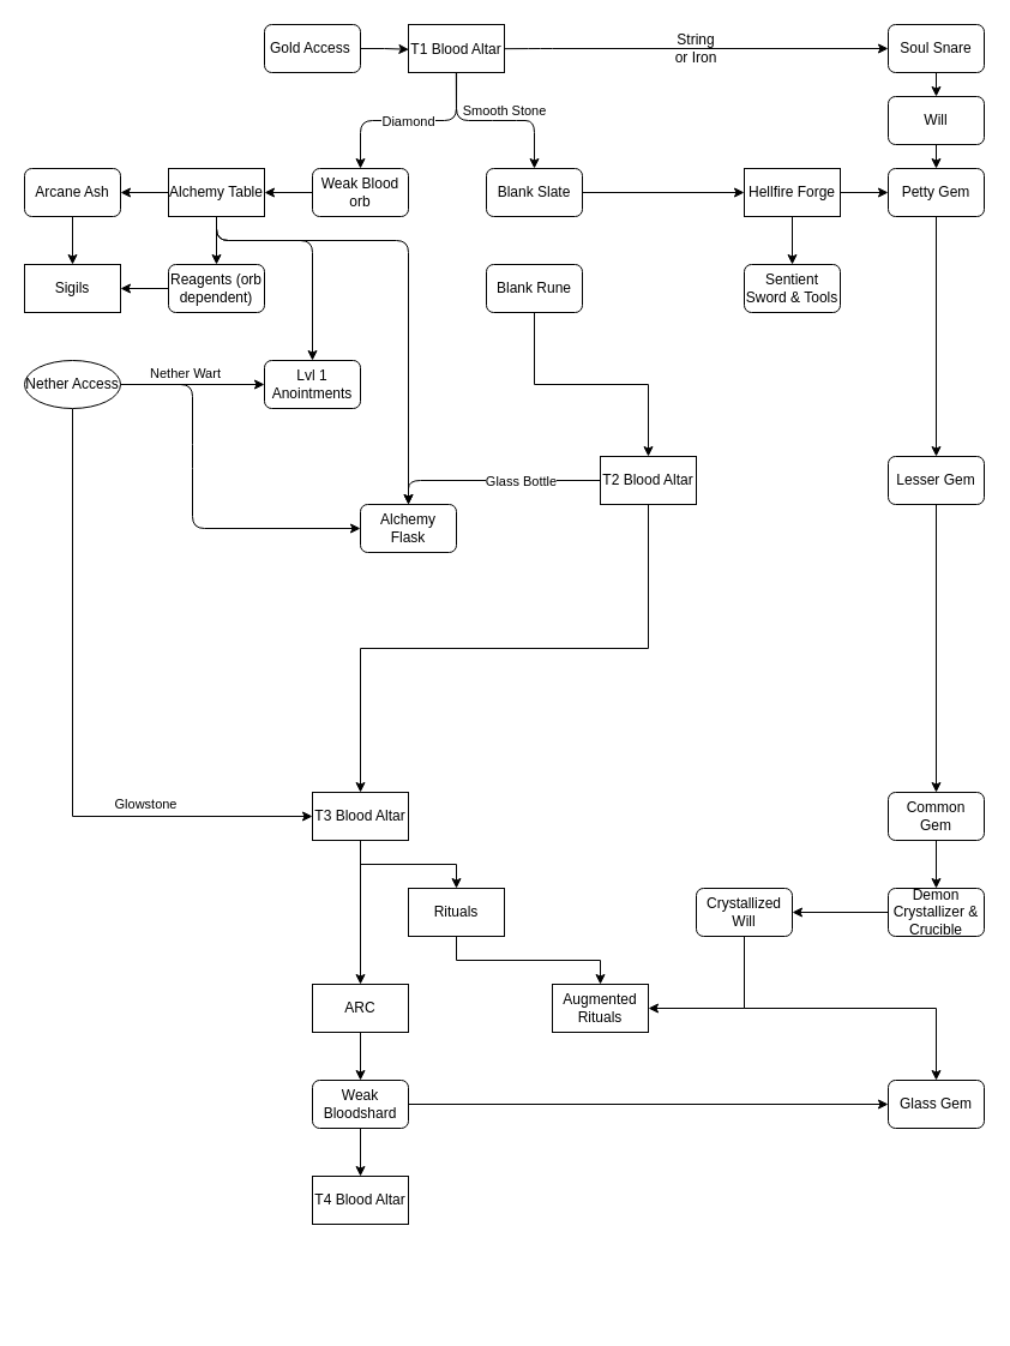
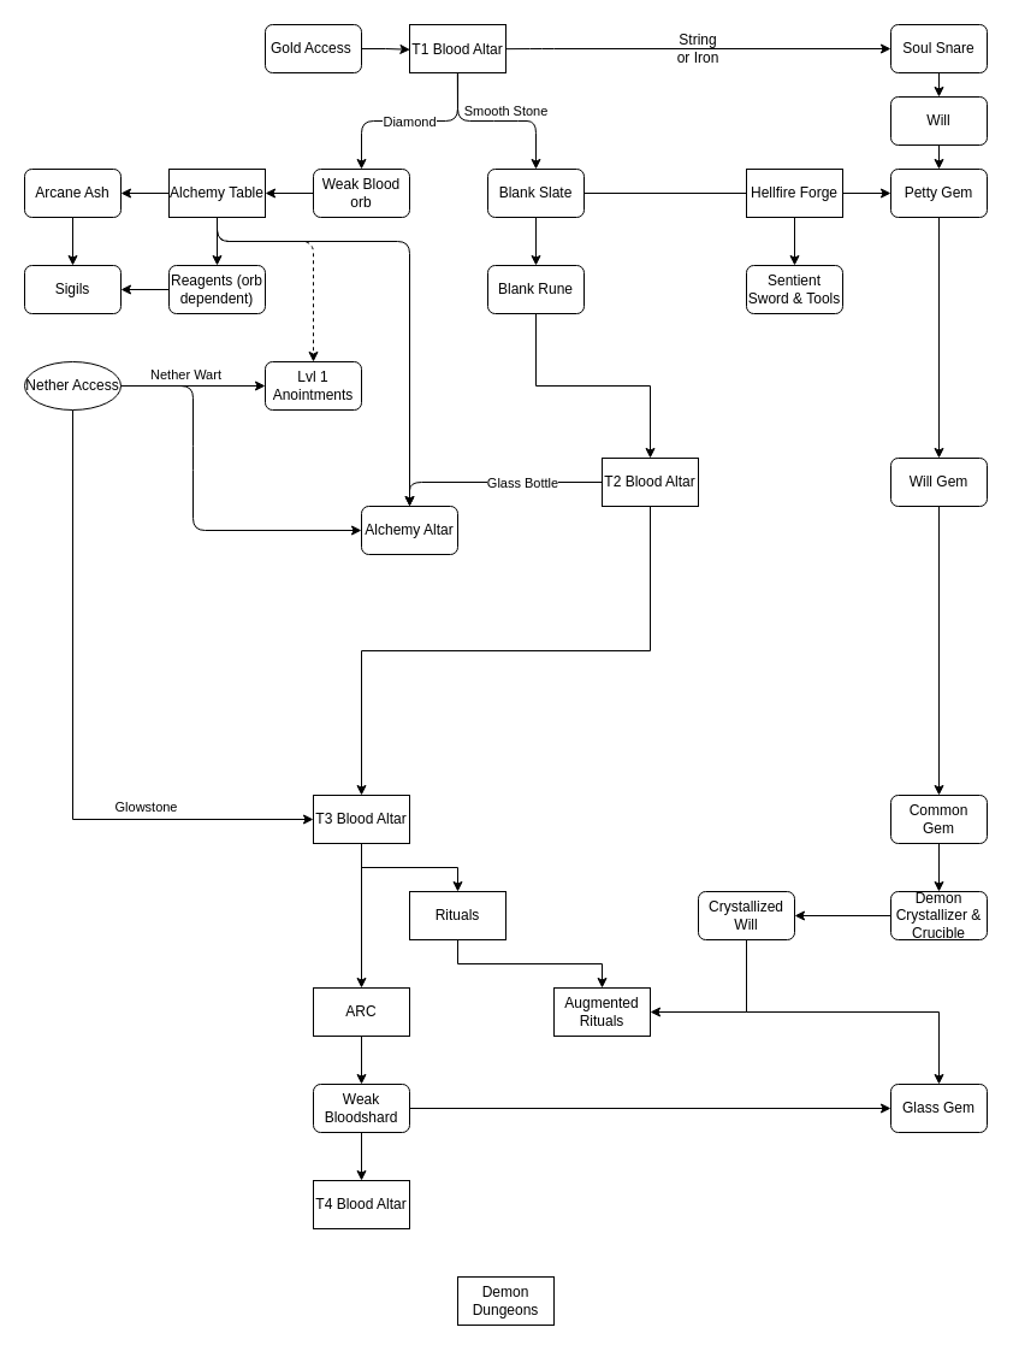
  <mxCell id="0" />
  <mxCell id="1" parent="0" />
  <mxCell id="2" value="T1 Blood Altar" style="shape=umlLifeline;perimeter=lifelinePerimeter;container=1;collapsible=0;recursiveResize=0;rounded=0;shadow=0;strokeWidth=1;size=40;" parent="1" vertex="1"><mxGeometry x="340" y="20" width="80" height="40" as="geometry" /></mxCell>
  <mxCell id="3" style="edgeStyle=orthogonalEdgeStyle;rounded=0;orthogonalLoop=1;jettySize=auto;html=1;entryX=0.005;entryY=0.518;entryDx=0;entryDy=0;entryPerimeter=0;" edge="1" parent="1" source="4" target="2"><mxGeometry relative="1" as="geometry"><mxPoint x="390" y="60" as="targetPoint" /></mxGeometry></mxCell>
  <mxCell id="4" value="Gold Access&amp;nbsp;" style="rounded=1;whiteSpace=wrap;html=1;glass=0;" vertex="1" parent="1"><mxGeometry x="220" y="20" width="80" height="40" as="geometry" /></mxCell>
  <mxCell id="5" style="edgeStyle=orthogonalEdgeStyle;rounded=0;orthogonalLoop=1;jettySize=auto;html=1;exitX=0.5;exitY=1;exitDx=0;exitDy=0;entryX=0.5;entryY=0;entryDx=0;entryDy=0;" edge="1" parent="1" source="6" target="34"><mxGeometry relative="1" as="geometry" /></mxCell>
  <mxCell id="6" value="Soul Snare" style="rounded=1;whiteSpace=wrap;html=1;" vertex="1" parent="1"><mxGeometry x="740" y="20" width="80" height="40" as="geometry" /></mxCell>
  <mxCell id="7" value="" style="endArrow=classic;html=1;entryX=0;entryY=0.5;entryDx=0;entryDy=0;exitX=1.001;exitY=0.504;exitDx=0;exitDy=0;exitPerimeter=0;" edge="1" parent="1" source="2" target="6"><mxGeometry width="50" height="50" relative="1" as="geometry"><mxPoint x="500" y="90" as="sourcePoint" /><mxPoint x="470" y="250" as="targetPoint" /><Array as="points"><mxPoint x="450" y="40" /></Array></mxGeometry></mxCell>
  <mxCell id="8" value="String or Iron" style="text;html=1;strokeColor=none;fillColor=none;align=center;verticalAlign=middle;whiteSpace=wrap;rounded=0;" vertex="1" parent="1"><mxGeometry x="560" y="30" width="40" height="20" as="geometry" /></mxCell>
  <mxCell id="9" style="edgeStyle=orthogonalEdgeStyle;rounded=0;orthogonalLoop=1;jettySize=auto;html=1;exitX=1;exitY=0.5;exitDx=0;exitDy=0;entryX=0;entryY=0.5;entryDx=0;entryDy=0;" edge="1" parent="1" source="11" target="36"><mxGeometry relative="1" as="geometry" /></mxCell>
  <mxCell id="10" style="edgeStyle=orthogonalEdgeStyle;rounded=0;orthogonalLoop=1;jettySize=auto;html=1;exitX=0.5;exitY=1;exitDx=0;exitDy=0;entryX=0.5;entryY=0;entryDx=0;entryDy=0;" edge="1" parent="1" source="11" target="37"><mxGeometry relative="1" as="geometry" /></mxCell>
  <mxCell id="11" value="Hellfire Forge" style="rounded=0;whiteSpace=wrap;html=1;glass=0;" vertex="1" parent="1"><mxGeometry x="620" y="140" width="80" height="40" as="geometry" /></mxCell>
  <mxCell id="12" style="edgeStyle=orthogonalEdgeStyle;rounded=0;orthogonalLoop=1;jettySize=auto;html=1;exitX=0.5;exitY=1;exitDx=0;exitDy=0;entryX=0.5;entryY=0;entryDx=0;entryDy=0;" edge="1" parent="1" source="13" target="27"><mxGeometry relative="1" as="geometry" /></mxCell>
  <mxCell id="13" value="Alchemy Table" style="rounded=0;whiteSpace=wrap;html=1;glass=0;" vertex="1" parent="1"><mxGeometry x="140" y="140" width="80" height="40" as="geometry" /></mxCell>
  <mxCell id="14" style="edgeStyle=orthogonalEdgeStyle;rounded=0;orthogonalLoop=1;jettySize=auto;html=1;exitX=0.5;exitY=1;exitDx=0;exitDy=0;entryX=0.5;entryY=0;entryDx=0;entryDy=0;" edge="1" parent="1" source="15" target="28"><mxGeometry relative="1" as="geometry" /></mxCell>
  <mxCell id="15" value="Arcane Ash" style="rounded=1;whiteSpace=wrap;html=1;glass=0;" vertex="1" parent="1"><mxGeometry y="140" width="80" height="40" as="geometry" x="20" /></mxCell>
  <mxCell id="16" value="" style="endArrow=classic;html=1;exitX=0;exitY=0.5;exitDx=0;exitDy=0;entryX=1;entryY=0.5;entryDx=0;entryDy=0;" edge="1" parent="1" source="13" target="15"><mxGeometry width="50" height="50" relative="1" as="geometry"><mxPoint x="440" y="140" as="sourcePoint" /><mxPoint x="490" y="90" as="targetPoint" /></mxGeometry></mxCell>
  <mxCell id="17" value="Weak Blood orb" style="rounded=1;whiteSpace=wrap;html=1;glass=0;" vertex="1" parent="1"><mxGeometry x="260" y="140" width="80" height="40" as="geometry" /></mxCell>
  <mxCell id="18" value="" style="endArrow=classic;html=1;exitX=0;exitY=0.5;exitDx=0;exitDy=0;entryX=1;entryY=0.5;entryDx=0;entryDy=0;" edge="1" parent="1" source="17" target="13"><mxGeometry width="50" height="50" relative="1" as="geometry"><mxPoint x="440" y="140" as="sourcePoint" /><mxPoint x="490" y="90" as="targetPoint" /></mxGeometry></mxCell>
+ <mxCell id="19" style="edgeStyle=orthogonalEdgeStyle;rounded=0;orthogonalLoop=1;jettySize=auto;html=1;exitX=0.5;exitY=1;exitDx=0;exitDy=0;entryX=0.5;entryY=0;entryDx=0;entryDy=0;" edge="1" parent="1" source="20" target="30"><mxGeometry relative="1" as="geometry" /></mxCell>
  <mxCell id="20" value="Blank Slate" style="rounded=1;whiteSpace=wrap;html=1;glass=0;" vertex="1" parent="1"><mxGeometry x="405" y="140" width="80" height="40" as="geometry" /></mxCell>
  <mxCell id="21" value="" style="endArrow=classic;html=1;entryX=0.5;entryY=0;entryDx=0;entryDy=0;exitX=0.501;exitY=0.997;exitDx=0;exitDy=0;exitPerimeter=0;" edge="1" parent="1" source="2" target="20"><mxGeometry width="50" height="50" relative="1" as="geometry"><mxPoint x="368" y="140" as="sourcePoint" /><mxPoint x="450" y="70" as="targetPoint" /><Array as="points"><mxPoint x="380" y="100" /><mxPoint x="420" y="100" /><mxPoint x="445" y="100" /></Array></mxGeometry></mxCell>
  <mxCell id="22" value="Smooth Stone" style="edgeLabel;html=1;align=center;verticalAlign=bottom;resizable=0;points=[];" vertex="1" connectable="0" parent="21"><mxGeometry x="-0.062" y="-1" relative="1" as="geometry"><mxPoint x="12.06" y="-1" as="offset" /></mxGeometry></mxCell>
  <mxCell id="23" value="" style="endArrow=classic;html=1;exitX=0.498;exitY=0.997;exitDx=0;exitDy=0;exitPerimeter=0;entryX=0.5;entryY=0;entryDx=0;entryDy=0;" edge="1" parent="1" source="2" target="17"><mxGeometry width="50" height="50" relative="1" as="geometry"><mxPoint x="440" y="140" as="sourcePoint" /><mxPoint x="490" y="90" as="targetPoint" /><Array as="points"><mxPoint x="380" y="100" /><mxPoint x="300" y="100" /></Array></mxGeometry></mxCell>
  <mxCell id="24" value="Diamond" style="edgeLabel;html=1;align=center;verticalAlign=middle;resizable=0;points=[];" vertex="1" connectable="0" parent="23"><mxGeometry x="0.168" relative="1" as="geometry"><mxPoint x="13.67" as="offset" /></mxGeometry></mxCell>
- <mxCell id="25" value="" style="endArrow=classic;html=1;exitX=1;exitY=0.5;exitDx=0;exitDy=0;entryX=0;entryY=0.5;entryDx=0;entryDy=0;" edge="1" parent="1" source="20" target="11"><mxGeometry width="50" height="50" relative="1" as="geometry"><mxPoint x="440" y="140" as="sourcePoint" /><mxPoint x="490" y="90" as="targetPoint" /></mxGeometry></mxCell>
+ <mxCell id="25" value="" style="endArrow=none;html=1;exitX=1;exitY=0.5;exitDx=0;exitDy=0;entryX=0;entryY=0.5;entryDx=0;entryDy=0;" edge="1" parent="1" source="20" target="11"><mxGeometry width="50" height="50" relative="1" as="geometry"><mxPoint x="440" y="140" as="sourcePoint" /><mxPoint x="490" y="90" as="targetPoint" /></mxGeometry></mxCell>
  <mxCell id="26" style="edgeStyle=orthogonalEdgeStyle;rounded=0;orthogonalLoop=1;jettySize=auto;html=1;exitX=0;exitY=0.5;exitDx=0;exitDy=0;entryX=1;entryY=0.5;entryDx=0;entryDy=0;" edge="1" parent="1" source="27" target="28"><mxGeometry relative="1" as="geometry" /></mxCell>
  <mxCell id="27" value="Reagents (orb dependent)" style="rounded=1;whiteSpace=wrap;html=1;glass=0;" vertex="1" parent="1"><mxGeometry x="140" y="220" width="80" height="40" as="geometry" /></mxCell>
- <mxCell id="28" value="Sigils" style="whiteSpace=wrap;html=1;glass=0;rounded=0;" vertex="1" parent="1"><mxGeometry y="220" width="80" height="40" as="geometry" x="20" /></mxCell>
+ <mxCell id="28" value="Sigils" style="rounded=1;whiteSpace=wrap;html=1;glass=0;" vertex="1" parent="1"><mxGeometry y="220" width="80" height="40" as="geometry" x="20" /></mxCell>
  <mxCell id="29" style="edgeStyle=orthogonalEdgeStyle;rounded=0;orthogonalLoop=1;jettySize=auto;html=1;exitX=0.5;exitY=1;exitDx=0;exitDy=0;entryX=0.5;entryY=0;entryDx=0;entryDy=0;" edge="1" parent="1" source="30" target="32"><mxGeometry relative="1" as="geometry" /></mxCell>
  <mxCell id="30" value="Blank Rune" style="rounded=1;whiteSpace=wrap;html=1;glass=0;" vertex="1" parent="1"><mxGeometry x="405" y="220" width="80" height="40" as="geometry" /></mxCell>
  <mxCell id="31" style="edgeStyle=orthogonalEdgeStyle;rounded=0;orthogonalLoop=1;jettySize=auto;html=1;exitX=0.5;exitY=1;exitDx=0;exitDy=0;entryX=0.5;entryY=0;entryDx=0;entryDy=0;" edge="1" parent="1" source="32" target="45"><mxGeometry relative="1" as="geometry" /></mxCell>
  <mxCell id="32" value="T2 Blood Altar" style="rounded=0;whiteSpace=wrap;html=1;glass=0;" vertex="1" parent="1"><mxGeometry x="500" y="380" width="80" height="40" as="geometry" /></mxCell>
  <mxCell id="33" style="edgeStyle=orthogonalEdgeStyle;rounded=0;orthogonalLoop=1;jettySize=auto;html=1;exitX=0.5;exitY=1;exitDx=0;exitDy=0;entryX=0.5;entryY=0;entryDx=0;entryDy=0;" edge="1" parent="1" source="34" target="36"><mxGeometry relative="1" as="geometry" /></mxCell>
  <mxCell id="34" value="Will" style="rounded=1;whiteSpace=wrap;html=1;glass=0;" vertex="1" parent="1"><mxGeometry x="740" y="80" width="80" height="40" as="geometry" /></mxCell>
  <mxCell id="35" style="edgeStyle=orthogonalEdgeStyle;rounded=0;orthogonalLoop=1;jettySize=auto;html=1;exitX=0.5;exitY=1;exitDx=0;exitDy=0;entryX=0.5;entryY=0;entryDx=0;entryDy=0;" edge="1" parent="1" source="36" target="53"><mxGeometry relative="1" as="geometry" /></mxCell>
  <mxCell id="36" value="Petty Gem" style="rounded=1;whiteSpace=wrap;html=1;glass=0;" vertex="1" parent="1"><mxGeometry x="740" y="140" width="80" height="40" as="geometry" /></mxCell>
  <mxCell id="37" value="Sentient Sword &amp;amp; Tools" style="rounded=1;whiteSpace=wrap;html=1;glass=0;" vertex="1" parent="1"><mxGeometry x="620" y="220" width="80" height="40" as="geometry" /></mxCell>
  <mxCell id="38" style="edgeStyle=orthogonalEdgeStyle;rounded=0;orthogonalLoop=1;jettySize=auto;html=1;exitX=0.5;exitY=1;exitDx=0;exitDy=0;entryX=0;entryY=0.5;entryDx=0;entryDy=0;" edge="1" parent="1" source="42" target="45"><mxGeometry relative="1" as="geometry"><Array as="points"><mxPoint x="60" y="680" /></Array></mxGeometry></mxCell>
  <mxCell id="39" value="Glowstone" style="edgeLabel;html=1;align=center;verticalAlign=middle;resizable=0;points=[];" vertex="1" connectable="0" parent="38"><mxGeometry x="-0.106" y="1" relative="1" as="geometry"><mxPoint x="59" y="88.33" as="offset" /></mxGeometry></mxCell>
  <mxCell id="40" style="edgeStyle=orthogonalEdgeStyle;rounded=0;orthogonalLoop=1;jettySize=auto;html=1;exitX=1;exitY=0.5;exitDx=0;exitDy=0;entryX=0;entryY=0.5;entryDx=0;entryDy=0;" edge="1" parent="1" source="42" target="46"><mxGeometry relative="1" as="geometry" /></mxCell>
  <mxCell id="41" value="Nether Wart" style="edgeLabel;html=1;align=center;verticalAlign=middle;resizable=0;points=[];" vertex="1" connectable="0" parent="40"><mxGeometry x="-0.111" y="2" relative="1" as="geometry"><mxPoint y="-8" as="offset" /></mxGeometry></mxCell>
  <mxCell id="42" value="Nether Access" style="ellipse;whiteSpace=wrap;html=1;rounded=1;glass=0;" vertex="1" parent="1"><mxGeometry y="300" width="80" height="40" as="geometry" x="20" /></mxCell>
  <mxCell id="43" style="edgeStyle=orthogonalEdgeStyle;rounded=0;orthogonalLoop=1;jettySize=auto;html=1;exitX=0.5;exitY=1;exitDx=0;exitDy=0;entryX=0.5;entryY=0;entryDx=0;entryDy=0;" edge="1" parent="1" source="45" target="58"><mxGeometry relative="1" as="geometry" /></mxCell>
  <mxCell id="44" style="edgeStyle=orthogonalEdgeStyle;rounded=0;orthogonalLoop=1;jettySize=auto;html=1;exitX=0.5;exitY=1;exitDx=0;exitDy=0;entryX=0.5;entryY=0;entryDx=0;entryDy=0;" edge="1" parent="1" source="45" target="67"><mxGeometry relative="1" as="geometry" /></mxCell>
  <mxCell id="45" value="T3 Blood Altar" style="rounded=0;whiteSpace=wrap;html=1;glass=0;" vertex="1" parent="1"><mxGeometry x="260" y="660" width="80" height="40" as="geometry" /></mxCell>
  <mxCell id="46" value="Lvl 1 Anointments" style="rounded=1;whiteSpace=wrap;html=1;glass=0;" vertex="1" parent="1"><mxGeometry x="220" y="300" width="80" height="40" as="geometry" /></mxCell>
- <mxCell id="47" value="" style="endArrow=classic;html=1;exitX=0.5;exitY=1;exitDx=0;exitDy=0;entryX=0.5;entryY=0;entryDx=0;entryDy=0;" edge="1" parent="1" source="13" target="46"><mxGeometry width="50" height="50" relative="1" as="geometry"><mxPoint x="490" y="450" as="sourcePoint" /><mxPoint x="540" y="400" as="targetPoint" /><Array as="points"><mxPoint x="180" y="200" /><mxPoint x="260" y="200" /></Array></mxGeometry></mxCell>
- <mxCell id="48" value="Alchemy Flask" style="rounded=1;whiteSpace=wrap;html=1;glass=0;" vertex="1" parent="1"><mxGeometry x="300" y="420" width="80" height="40" as="geometry" /></mxCell>
+ <mxCell id="47" value="" style="endArrow=classic;html=1;exitX=0.5;exitY=1;exitDx=0;exitDy=0;entryX=0.5;entryY=0;entryDx=0;entryDy=0;dashed=1;" edge="1" parent="1" source="13" target="46"><mxGeometry width="50" height="50" relative="1" as="geometry"><mxPoint x="490" y="450" as="sourcePoint" /><mxPoint x="540" y="400" as="targetPoint" /><Array as="points"><mxPoint x="180" y="200" /><mxPoint x="260" y="200" /></Array></mxGeometry></mxCell>
+ <mxCell id="48" value="Alchemy Altar" style="rounded=1;whiteSpace=wrap;html=1;glass=0;" vertex="1" parent="1"><mxGeometry x="300" y="420" width="80" height="40" as="geometry" /></mxCell>
  <mxCell id="49" value="" style="endArrow=classic;html=1;exitX=0.5;exitY=1;exitDx=0;exitDy=0;entryX=0.5;entryY=0;entryDx=0;entryDy=0;" edge="1" parent="1" source="13" target="48"><mxGeometry width="50" height="50" relative="1" as="geometry"><mxPoint x="490" y="360" as="sourcePoint" /><mxPoint x="540" y="310" as="targetPoint" /><Array as="points"><mxPoint x="180" y="200" /><mxPoint x="340" y="200" /></Array></mxGeometry></mxCell>
  <mxCell id="50" value="" style="endArrow=classic;html=1;exitX=0;exitY=0.5;exitDx=0;exitDy=0;entryX=0.5;entryY=0;entryDx=0;entryDy=0;" edge="1" parent="1" source="32" target="48"><mxGeometry width="50" height="50" relative="1" as="geometry"><mxPoint x="490" y="360" as="sourcePoint" /><mxPoint x="540" y="310" as="targetPoint" /><Array as="points"><mxPoint x="340" y="400" /></Array></mxGeometry></mxCell>
  <mxCell id="51" value="Glass Bottle" style="edgeLabel;html=1;align=center;verticalAlign=middle;resizable=0;points=[];" vertex="1" connectable="0" parent="50"><mxGeometry x="-0.362" y="2" relative="1" as="geometry"><mxPoint x="-9.17" y="-2" as="offset" /></mxGeometry></mxCell>
  <mxCell id="52" style="edgeStyle=orthogonalEdgeStyle;rounded=0;orthogonalLoop=1;jettySize=auto;html=1;exitX=0.5;exitY=1;exitDx=0;exitDy=0;entryX=0.5;entryY=0;entryDx=0;entryDy=0;" edge="1" parent="1" source="53" target="55"><mxGeometry relative="1" as="geometry" /></mxCell>
- <mxCell id="53" value="Lesser Gem" style="rounded=1;whiteSpace=wrap;html=1;glass=0;" vertex="1" parent="1"><mxGeometry x="740" y="380" width="80" height="40" as="geometry" /></mxCell>
+ <mxCell id="53" value="Will Gem" style="rounded=1;whiteSpace=wrap;html=1;glass=0;" vertex="1" parent="1"><mxGeometry x="740" y="380" width="80" height="40" as="geometry" /></mxCell>
  <mxCell id="54" style="edgeStyle=orthogonalEdgeStyle;rounded=0;orthogonalLoop=1;jettySize=auto;html=1;exitX=0.5;exitY=1;exitDx=0;exitDy=0;entryX=0.5;entryY=0;entryDx=0;entryDy=0;" edge="1" parent="1" source="55" target="60"><mxGeometry relative="1" as="geometry" /></mxCell>
  <mxCell id="55" value="Common Gem" style="rounded=1;whiteSpace=wrap;html=1;glass=0;" vertex="1" parent="1"><mxGeometry x="740" y="660" width="80" height="40" as="geometry" /></mxCell>
  <mxCell id="56" value="" style="endArrow=classic;html=1;exitX=1;exitY=0.5;exitDx=0;exitDy=0;entryX=0;entryY=0.5;entryDx=0;entryDy=0;" edge="1" parent="1" source="42" target="48"><mxGeometry width="50" height="50" relative="1" as="geometry"><mxPoint x="490" y="440" as="sourcePoint" /><mxPoint x="540" y="390" as="targetPoint" /><Array as="points"><mxPoint x="160" y="320" /><mxPoint x="160" y="380" /><mxPoint x="160" y="440" /></Array></mxGeometry></mxCell>
  <mxCell id="57" style="edgeStyle=orthogonalEdgeStyle;rounded=0;orthogonalLoop=1;jettySize=auto;html=1;exitX=0.5;exitY=1;exitDx=0;exitDy=0;entryX=0.5;entryY=0;entryDx=0;entryDy=0;" edge="1" parent="1" source="58" target="64"><mxGeometry relative="1" as="geometry" /></mxCell>
  <mxCell id="58" value="Rituals" style="rounded=0;whiteSpace=wrap;html=1;glass=0;" vertex="1" parent="1"><mxGeometry x="340" y="740" width="80" height="40" as="geometry" /></mxCell>
  <mxCell id="59" style="edgeStyle=orthogonalEdgeStyle;rounded=0;orthogonalLoop=1;jettySize=auto;html=1;exitX=0;exitY=0.5;exitDx=0;exitDy=0;entryX=1;entryY=0.5;entryDx=0;entryDy=0;" edge="1" parent="1" source="60" target="63"><mxGeometry relative="1" as="geometry" /></mxCell>
  <mxCell id="60" value="Demon Crystallizer &amp;amp; Crucible" style="rounded=1;whiteSpace=wrap;html=1;glass=0;" vertex="1" parent="1"><mxGeometry x="740" y="740" width="80" height="40" as="geometry" /></mxCell>
  <mxCell id="61" style="edgeStyle=orthogonalEdgeStyle;rounded=0;orthogonalLoop=1;jettySize=auto;html=1;exitX=0.5;exitY=1;exitDx=0;exitDy=0;entryX=1;entryY=0.5;entryDx=0;entryDy=0;" edge="1" parent="1" source="63" target="64"><mxGeometry relative="1" as="geometry" /></mxCell>
  <mxCell id="62" style="edgeStyle=orthogonalEdgeStyle;rounded=0;orthogonalLoop=1;jettySize=auto;html=1;exitX=0.5;exitY=1;exitDx=0;exitDy=0;entryX=0.5;entryY=0;entryDx=0;entryDy=0;" edge="1" parent="1" source="63" target="65"><mxGeometry relative="1" as="geometry"><Array as="points"><mxPoint x="620" y="840" /><mxPoint x="780" y="840" /></Array></mxGeometry></mxCell>
  <mxCell id="63" value="Crystallized Will" style="rounded=1;whiteSpace=wrap;html=1;glass=0;" vertex="1" parent="1"><mxGeometry x="580" y="740" width="80" height="40" as="geometry" /></mxCell>
  <mxCell id="64" value="Augmented Rituals" style="rounded=0;whiteSpace=wrap;html=1;glass=0;" vertex="1" parent="1"><mxGeometry x="460" y="820" width="80" height="40" as="geometry" /></mxCell>
  <mxCell id="65" value="Glass Gem" style="rounded=1;whiteSpace=wrap;html=1;glass=0;" vertex="1" parent="1"><mxGeometry x="740" y="900" width="80" height="40" as="geometry" /></mxCell>
  <mxCell id="66" style="edgeStyle=orthogonalEdgeStyle;rounded=0;orthogonalLoop=1;jettySize=auto;html=1;exitX=0.5;exitY=1;exitDx=0;exitDy=0;entryX=0.5;entryY=0;entryDx=0;entryDy=0;" edge="1" parent="1" source="67" target="70"><mxGeometry relative="1" as="geometry" /></mxCell>
  <mxCell id="67" value="ARC" style="rounded=0;whiteSpace=wrap;html=1;glass=0;" vertex="1" parent="1"><mxGeometry x="260" y="820" width="80" height="40" as="geometry" /></mxCell>
  <mxCell id="68" style="edgeStyle=orthogonalEdgeStyle;rounded=0;orthogonalLoop=1;jettySize=auto;html=1;exitX=1;exitY=0.5;exitDx=0;exitDy=0;" edge="1" parent="1" source="70" target="65"><mxGeometry relative="1" as="geometry" /></mxCell>
  <mxCell id="69" style="edgeStyle=orthogonalEdgeStyle;rounded=0;orthogonalLoop=1;jettySize=auto;html=1;exitX=0.5;exitY=1;exitDx=0;exitDy=0;entryX=0.5;entryY=0;entryDx=0;entryDy=0;" edge="1" parent="1" source="70" target="71"><mxGeometry relative="1" as="geometry" /></mxCell>
  <mxCell id="70" value="Weak Bloodshard" style="rounded=1;whiteSpace=wrap;html=1;glass=0;" vertex="1" parent="1"><mxGeometry x="260" y="900" width="80" height="40" as="geometry" /></mxCell>
  <mxCell id="71" value="T4 Blood Altar" style="rounded=0;whiteSpace=wrap;html=1;glass=0;" vertex="1" parent="1"><mxGeometry x="260" y="980" width="80" height="40" as="geometry" /></mxCell>
+ <mxCell id="72" value="Demon Dungeons" style="rounded=0;whiteSpace=wrap;html=1;glass=0;" vertex="1" parent="1"><mxGeometry x="380" y="1060" width="80" height="40" as="geometry" /></mxCell>
